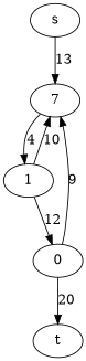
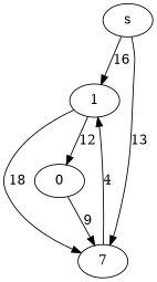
  digraph {
    rankdir=" LR "
    s
    1
    n3 [label=7]
    n4 [label=0]
-   t
+   s -> 1 [label=16]
    s -> n3 [label=13]
-   1 -> n3 [label=10]
+   1 -> n3 [label=18]
    1 -> n4 [label=12]
    n3 -> 1 [label=4]
    n4 -> n3 [label=9]
-   n4 -> t [label=20]
  }
